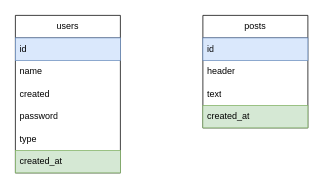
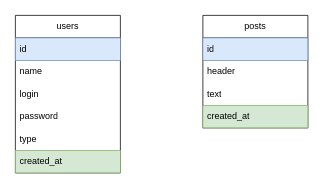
  <mxCell id="0" />
  <mxCell id="1" parent="0" />
  <mxCell id="2" value="users" style="swimlane;fontStyle=0;childLayout=stackLayout;horizontal=1;startSize=30;horizontalStack=0;resizeParent=1;resizeParentMax=0;resizeLast=0;collapsible=1;marginBottom=0;whiteSpace=wrap;html=1;" vertex="1" parent="1"><mxGeometry x="20" y="20" width="140" height="210" as="geometry" /></mxCell>
  <mxCell id="3" value="id" style="text;strokeColor=#6c8ebf;fillColor=#dae8fc;align=left;verticalAlign=middle;spacingLeft=4;spacingRight=4;overflow=hidden;points=[[0,0.5],[1,0.5]];portConstraint=eastwest;rotatable=0;whiteSpace=wrap;html=1;" vertex="1" parent="2"><mxGeometry y="30" width="140" height="30" as="geometry" /></mxCell>
  <mxCell id="4" value="name" style="text;strokeColor=none;fillColor=none;align=left;verticalAlign=middle;spacingLeft=4;spacingRight=4;overflow=hidden;points=[[0,0.5],[1,0.5]];portConstraint=eastwest;rotatable=0;whiteSpace=wrap;html=1;" vertex="1" parent="2"><mxGeometry y="60" width="140" height="30" as="geometry" /></mxCell>
- <mxCell id="5" value="created" style="text;strokeColor=none;fillColor=none;align=left;verticalAlign=middle;spacingLeft=4;spacingRight=4;overflow=hidden;points=[[0,0.5],[1,0.5]];portConstraint=eastwest;rotatable=0;whiteSpace=wrap;html=1;" vertex="1" parent="2"><mxGeometry y="90" width="140" height="30" as="geometry" /></mxCell>
+ <mxCell id="5" value="login" style="text;strokeColor=none;fillColor=none;align=left;verticalAlign=middle;spacingLeft=4;spacingRight=4;overflow=hidden;points=[[0,0.5],[1,0.5]];portConstraint=eastwest;rotatable=0;whiteSpace=wrap;html=1;" vertex="1" parent="2"><mxGeometry y="90" width="140" height="30" as="geometry" /></mxCell>
  <mxCell id="6" value="password" style="text;strokeColor=none;fillColor=none;align=left;verticalAlign=middle;spacingLeft=4;spacingRight=4;overflow=hidden;points=[[0,0.5],[1,0.5]];portConstraint=eastwest;rotatable=0;whiteSpace=wrap;html=1;" vertex="1" parent="2"><mxGeometry y="120" width="140" height="30" as="geometry" /></mxCell>
  <mxCell id="7" value="type" style="text;strokeColor=none;fillColor=none;align=left;verticalAlign=middle;spacingLeft=4;spacingRight=4;overflow=hidden;points=[[0,0.5],[1,0.5]];portConstraint=eastwest;rotatable=0;whiteSpace=wrap;html=1;" vertex="1" parent="2"><mxGeometry y="150" width="140" height="30" as="geometry" /></mxCell>
  <mxCell id="8" value="created_at" style="text;strokeColor=#82b366;fillColor=#d5e8d4;align=left;verticalAlign=middle;spacingLeft=4;spacingRight=4;overflow=hidden;points=[[0,0.5],[1,0.5]];portConstraint=eastwest;rotatable=0;whiteSpace=wrap;html=1;" vertex="1" parent="2"><mxGeometry y="180" width="140" height="30" as="geometry" /></mxCell>
  <mxCell id="9" value="posts" style="swimlane;fontStyle=0;childLayout=stackLayout;horizontal=1;startSize=30;horizontalStack=0;resizeParent=1;resizeParentMax=0;resizeLast=0;collapsible=1;marginBottom=0;whiteSpace=wrap;html=1;" vertex="1" parent="1"><mxGeometry x="270" y="20" width="140" height="150" as="geometry" /></mxCell>
  <mxCell id="10" value="id" style="text;strokeColor=#6c8ebf;fillColor=#dae8fc;align=left;verticalAlign=middle;spacingLeft=4;spacingRight=4;overflow=hidden;points=[[0,0.5],[1,0.5]];portConstraint=eastwest;rotatable=0;whiteSpace=wrap;html=1;" vertex="1" parent="9"><mxGeometry y="30" width="140" height="30" as="geometry" /></mxCell>
  <mxCell id="11" value="header" style="text;strokeColor=none;fillColor=none;align=left;verticalAlign=middle;spacingLeft=4;spacingRight=4;overflow=hidden;points=[[0,0.5],[1,0.5]];portConstraint=eastwest;rotatable=0;whiteSpace=wrap;html=1;" vertex="1" parent="9"><mxGeometry y="60" width="140" height="30" as="geometry" /></mxCell>
  <mxCell id="12" value="text" style="text;strokeColor=none;fillColor=none;align=left;verticalAlign=middle;spacingLeft=4;spacingRight=4;overflow=hidden;points=[[0,0.5],[1,0.5]];portConstraint=eastwest;rotatable=0;whiteSpace=wrap;html=1;" vertex="1" parent="9"><mxGeometry y="90" width="140" height="30" as="geometry" /></mxCell>
  <mxCell id="13" value="created_at" style="text;strokeColor=#82b366;fillColor=#d5e8d4;align=left;verticalAlign=middle;spacingLeft=4;spacingRight=4;overflow=hidden;points=[[0,0.5],[1,0.5]];portConstraint=eastwest;rotatable=0;whiteSpace=wrap;html=1;" vertex="1" parent="9"><mxGeometry y="120" width="140" height="30" as="geometry" /></mxCell>
